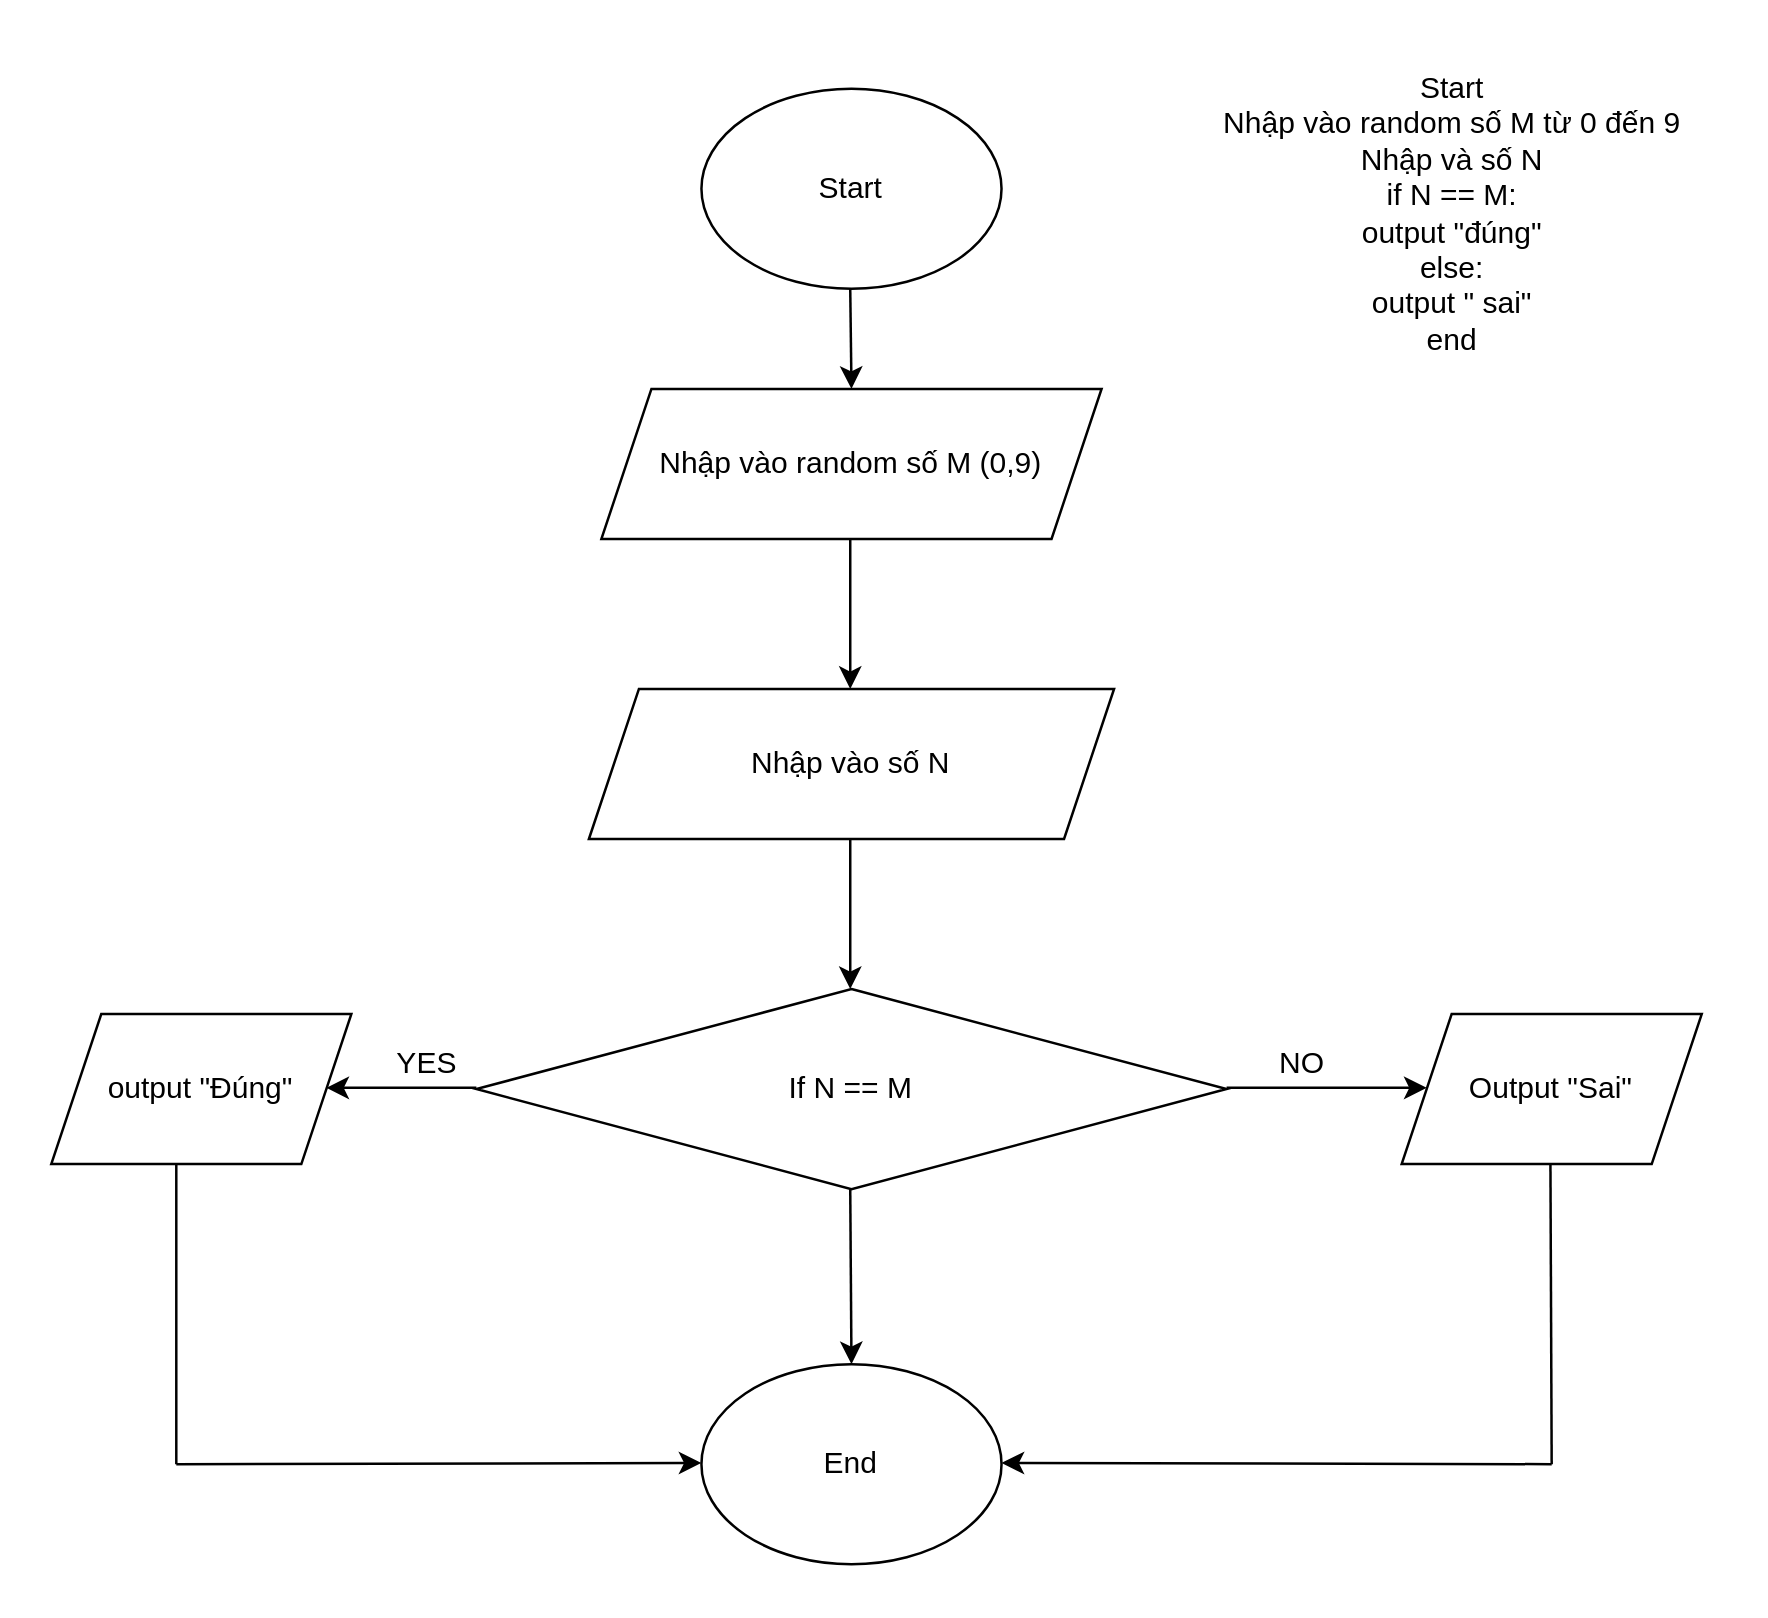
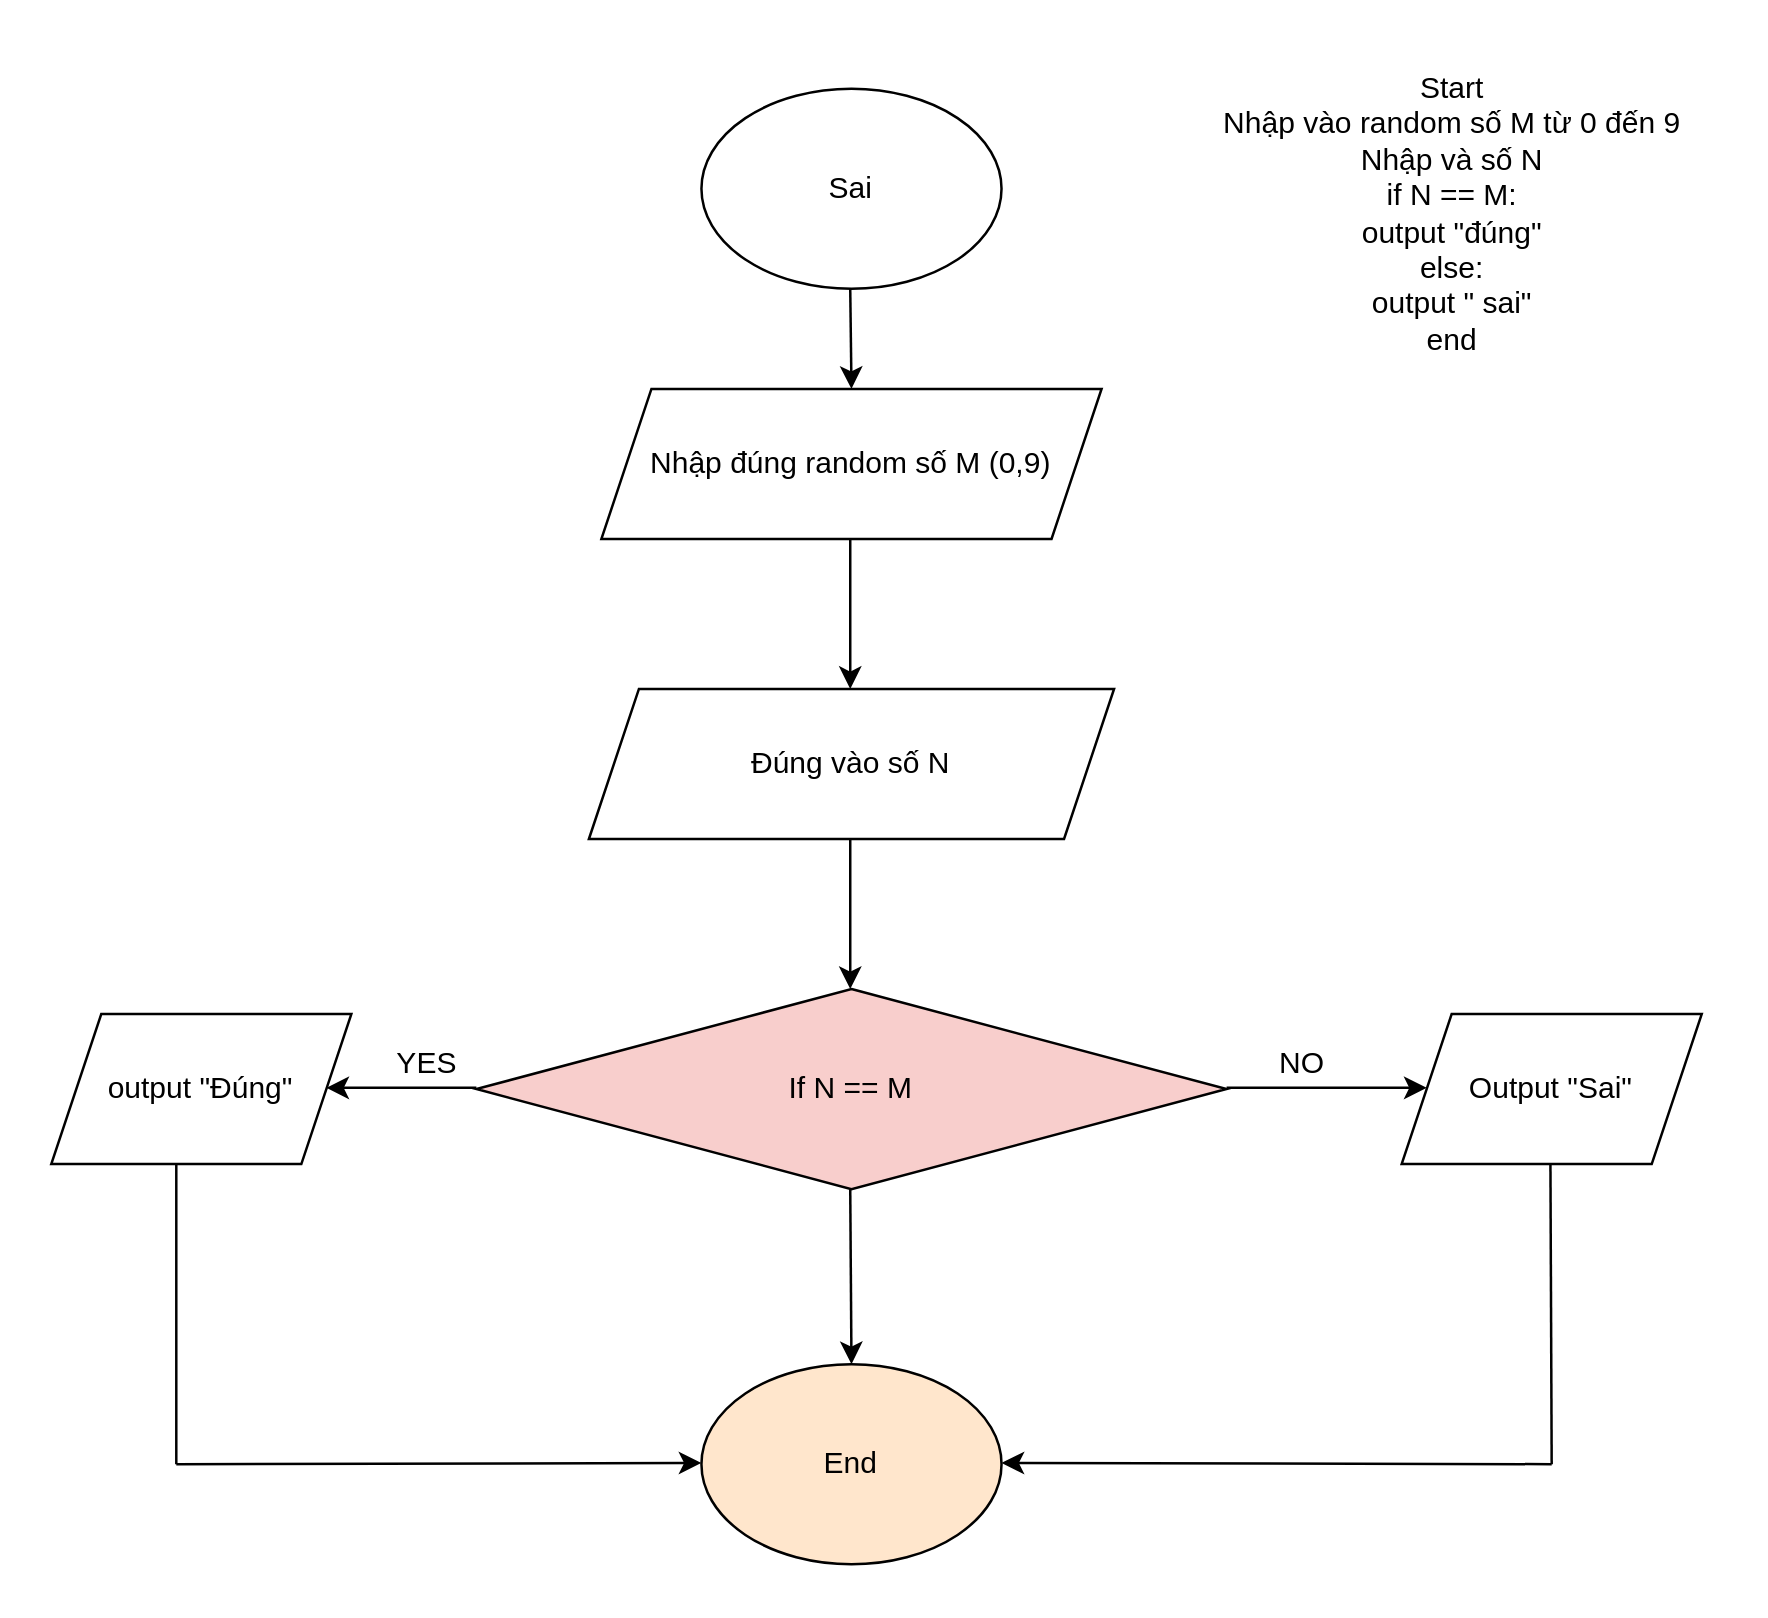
  <mxCell id="0" />
  <mxCell id="1" parent="0" />
- <mxCell id="2" value="Start" style="ellipse;whiteSpace=wrap;html=1;" vertex="1" parent="1"><mxGeometry x="280" y="35" width="120" height="80" as="geometry" /></mxCell>
- <mxCell id="3" value="Nhập vào random số M (0,9)" style="shape=parallelogram;perimeter=parallelogramPerimeter;whiteSpace=wrap;html=1;fixedSize=1;" vertex="1" parent="1"><mxGeometry x="240" y="155" width="200" height="60" as="geometry" /></mxCell>
- <mxCell id="4" value="Nhập vào số N" style="shape=parallelogram;perimeter=parallelogramPerimeter;whiteSpace=wrap;html=1;fixedSize=1;" vertex="1" parent="1"><mxGeometry x="235" y="275" width="210" height="60" as="geometry" /></mxCell>
+ <mxCell id="2" value="Sai" style="ellipse;whiteSpace=wrap;html=1;" vertex="1" parent="1"><mxGeometry x="280" y="35" width="120" height="80" as="geometry" /></mxCell>
+ <mxCell id="3" value="Nhập đúng random số M (0,9)" style="shape=parallelogram;perimeter=parallelogramPerimeter;whiteSpace=wrap;html=1;fixedSize=1;" vertex="1" parent="1"><mxGeometry x="240" y="155" width="200" height="60" as="geometry" /></mxCell>
+ <mxCell id="4" value="Đúng vào số N" style="shape=parallelogram;perimeter=parallelogramPerimeter;whiteSpace=wrap;html=1;fixedSize=1;" vertex="1" parent="1"><mxGeometry x="235" y="275" width="210" height="60" as="geometry" /></mxCell>
  <mxCell id="5" value="" style="endArrow=classic;html=1;rounded=0;" edge="1" parent="1"><mxGeometry width="50" height="50" relative="1" as="geometry"><mxPoint x="339.5" y="215" as="sourcePoint" /><mxPoint x="339.5" y="275" as="targetPoint" /></mxGeometry></mxCell>
  <mxCell id="6" value="" style="endArrow=classic;html=1;rounded=0;" edge="1" parent="1"><mxGeometry width="50" height="50" relative="1" as="geometry"><mxPoint x="339.5" y="115" as="sourcePoint" /><mxPoint x="340" y="155" as="targetPoint" /></mxGeometry></mxCell>
- <mxCell id="7" value="If N == M" style="rhombus;whiteSpace=wrap;html=1;" vertex="1" parent="1"><mxGeometry x="190" y="395" width="300" height="80" as="geometry" /></mxCell>
+ <mxCell id="7" value="If N == M" style="rhombus;whiteSpace=wrap;html=1;fillColor=#f8cecc;" vertex="1" parent="1"><mxGeometry x="190" y="395" width="300" height="80" as="geometry" /></mxCell>
  <mxCell id="8" value="" style="endArrow=classic;html=1;rounded=0;" edge="1" parent="1"><mxGeometry width="50" height="50" relative="1" as="geometry"><mxPoint x="339.5" y="335" as="sourcePoint" /><mxPoint x="339.5" y="395" as="targetPoint" /></mxGeometry></mxCell>
  <mxCell id="9" value="" style="endArrow=classic;html=1;rounded=0;" edge="1" parent="1"><mxGeometry width="50" height="50" relative="1" as="geometry"><mxPoint x="190" y="434.5" as="sourcePoint" /><mxPoint x="130" y="434.5" as="targetPoint" /><Array as="points"><mxPoint x="170" y="434.5" /></Array></mxGeometry></mxCell>
  <mxCell id="10" value="" style="endArrow=classic;html=1;rounded=0;" edge="1" parent="1"><mxGeometry width="50" height="50" relative="1" as="geometry"><mxPoint x="490" y="434.5" as="sourcePoint" /><mxPoint x="570" y="434.5" as="targetPoint" /></mxGeometry></mxCell>
  <mxCell id="11" value="YES" style="text;html=1;align=center;verticalAlign=middle;resizable=0;points=[];autosize=1;strokeColor=none;fillColor=none;" vertex="1" parent="1"><mxGeometry x="145" y="410" width="50" height="30" as="geometry" /></mxCell>
  <mxCell id="12" value="NO" style="text;html=1;align=center;verticalAlign=middle;resizable=0;points=[];autosize=1;strokeColor=none;fillColor=none;" vertex="1" parent="1"><mxGeometry x="500" y="410" width="40" height="30" as="geometry" /></mxCell>
  <mxCell id="13" value="" style="endArrow=classic;html=1;rounded=0;" edge="1" parent="1" target="14"><mxGeometry width="50" height="50" relative="1" as="geometry"><mxPoint x="339.5" y="475" as="sourcePoint" /><mxPoint x="339.5" y="525" as="targetPoint" /></mxGeometry></mxCell>
- <mxCell id="14" value="End&lt;br&gt;" style="ellipse;whiteSpace=wrap;html=1;" vertex="1" parent="1"><mxGeometry x="280" y="545" width="120" height="80" as="geometry" /></mxCell>
+ <mxCell id="14" value="End&lt;br&gt;" style="ellipse;whiteSpace=wrap;html=1;fillColor=#ffe6cc;" vertex="1" parent="1"><mxGeometry x="280" y="545" width="120" height="80" as="geometry" /></mxCell>
  <mxCell id="15" value="output &quot;Đúng&quot;" style="shape=parallelogram;perimeter=parallelogramPerimeter;whiteSpace=wrap;html=1;fixedSize=1;" vertex="1" parent="1"><mxGeometry x="20" y="405" width="120" height="60" as="geometry" /></mxCell>
  <mxCell id="16" value="Output &quot;Sai&quot;" style="shape=parallelogram;perimeter=parallelogramPerimeter;whiteSpace=wrap;html=1;fixedSize=1;" vertex="1" parent="1"><mxGeometry x="560" y="405" width="120" height="60" as="geometry" /></mxCell>
  <mxCell id="17" value="" style="endArrow=classic;html=1;rounded=0;" edge="1" parent="1"><mxGeometry width="50" height="50" relative="1" as="geometry"><mxPoint x="70" y="585" as="sourcePoint" /><mxPoint x="280" y="584.5" as="targetPoint" /></mxGeometry></mxCell>
  <mxCell id="18" value="" style="endArrow=none;html=1;rounded=0;" edge="1" parent="1"><mxGeometry width="50" height="50" relative="1" as="geometry"><mxPoint x="70" y="585" as="sourcePoint" /><mxPoint x="70" y="465" as="targetPoint" /></mxGeometry></mxCell>
  <mxCell id="19" value="" style="endArrow=classic;html=1;rounded=0;" edge="1" parent="1"><mxGeometry width="50" height="50" relative="1" as="geometry"><mxPoint x="620" y="585" as="sourcePoint" /><mxPoint x="400" y="584.5" as="targetPoint" /></mxGeometry></mxCell>
  <mxCell id="20" value="" style="endArrow=none;html=1;rounded=0;" edge="1" parent="1"><mxGeometry width="50" height="50" relative="1" as="geometry"><mxPoint x="620" y="585" as="sourcePoint" /><mxPoint x="619.5" y="465" as="targetPoint" /></mxGeometry></mxCell>
  <mxCell id="21" value="Start&lt;br&gt;Nhập vào random số M từ 0 đến 9&lt;br&gt;Nhập và số N&lt;br&gt;if N == M:&lt;br&gt;output &quot;đúng&quot;&lt;br&gt;else:&lt;br&gt;output &quot; sai&quot;&lt;br&gt;end&lt;br&gt;" style="text;html=1;align=center;verticalAlign=middle;resizable=0;points=[];autosize=1;strokeColor=none;fillColor=none;" vertex="1" parent="1"><mxGeometry x="475" y="20" width="210" height="130" as="geometry" /></mxCell>
